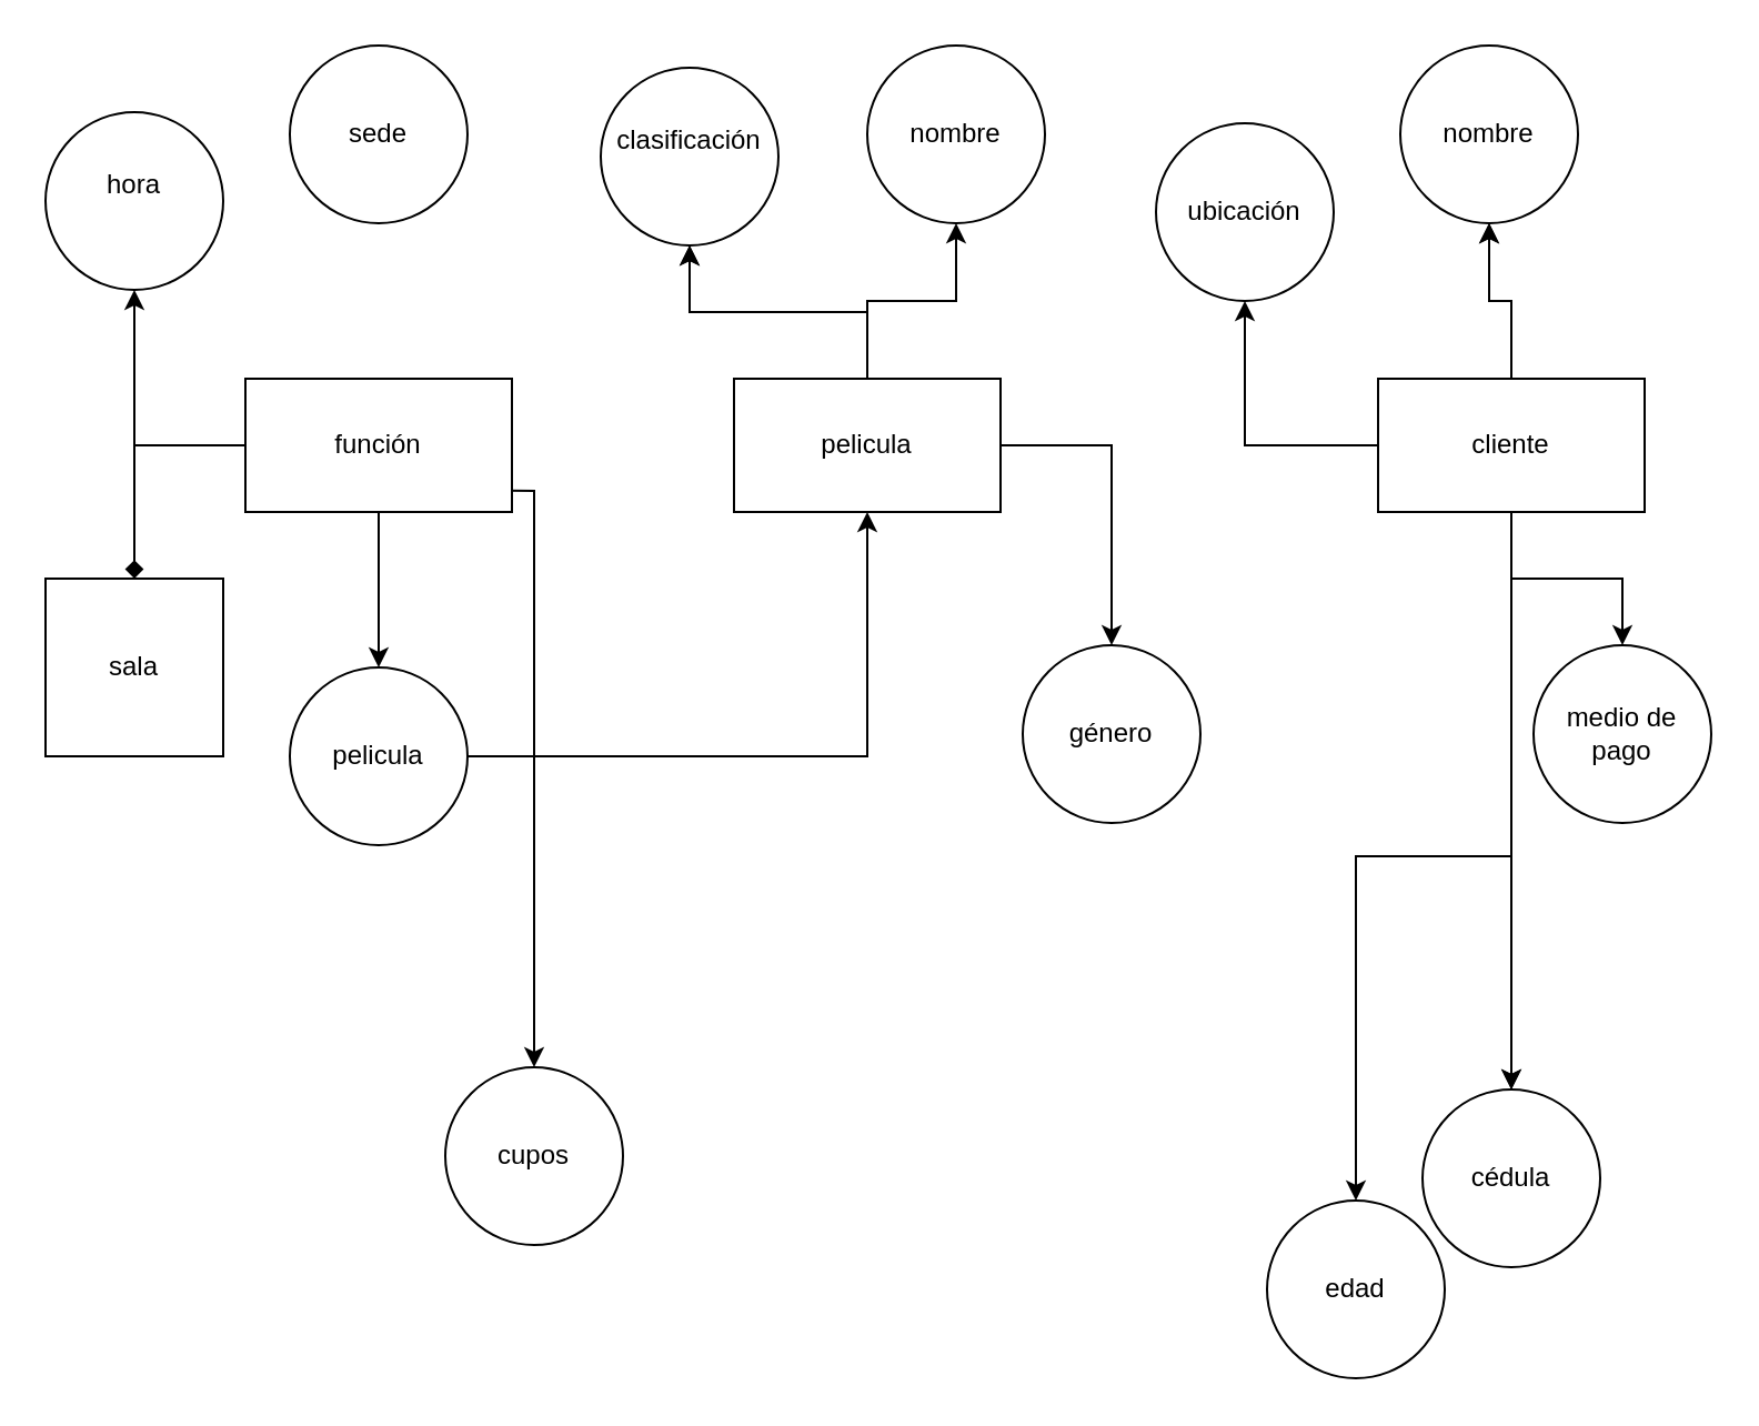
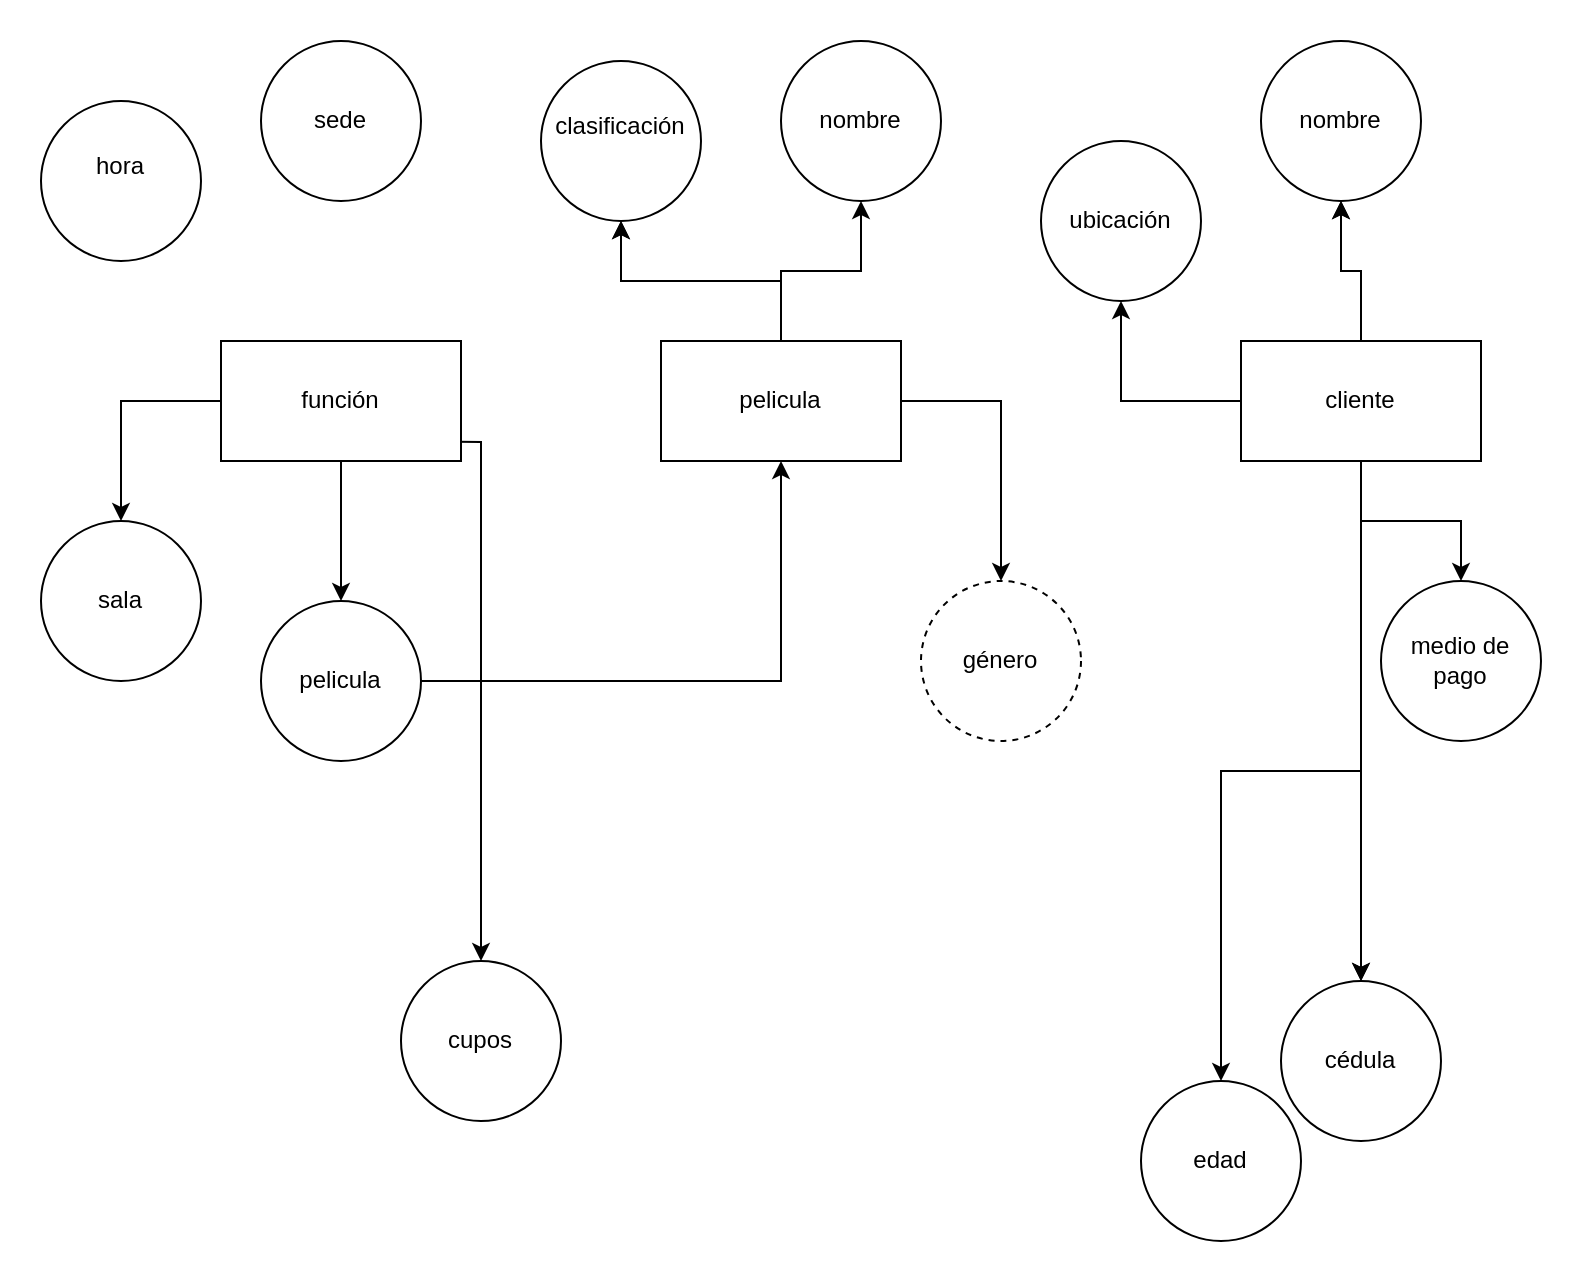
  <mxCell id="0" />
  <mxCell id="1" parent="0" />
  <mxCell id="2" value="" style="edgeStyle=orthogonalEdgeStyle;rounded=0;orthogonalLoop=1;jettySize=auto;html=1;" edge="1" parent="1" source="9" target="29"><mxGeometry relative="1" as="geometry" /></mxCell>
  <mxCell id="3" value="" style="edgeStyle=orthogonalEdgeStyle;rounded=0;orthogonalLoop=1;jettySize=auto;html=1;" edge="1" parent="1" source="9" target="30"><mxGeometry relative="1" as="geometry" /></mxCell>
  <mxCell id="4" value="" style="edgeStyle=orthogonalEdgeStyle;rounded=0;orthogonalLoop=1;jettySize=auto;html=1;" edge="1" parent="1" source="9" target="30"><mxGeometry relative="1" as="geometry" /></mxCell>
  <mxCell id="5" value="" style="edgeStyle=orthogonalEdgeStyle;rounded=0;orthogonalLoop=1;jettySize=auto;html=1;" edge="1" parent="1" source="9" target="31"><mxGeometry relative="1" as="geometry" /></mxCell>
  <mxCell id="6" value="" style="edgeStyle=orthogonalEdgeStyle;rounded=0;orthogonalLoop=1;jettySize=auto;html=1;" edge="1" parent="1" source="9" target="32"><mxGeometry relative="1" as="geometry" /></mxCell>
  <mxCell id="7" value="" style="edgeStyle=orthogonalEdgeStyle;rounded=0;orthogonalLoop=1;jettySize=auto;html=1;" edge="1" parent="1" source="9" target="29"><mxGeometry relative="1" as="geometry" /></mxCell>
  <mxCell id="8" value="" style="edgeStyle=orthogonalEdgeStyle;rounded=0;orthogonalLoop=1;jettySize=auto;html=1;" edge="1" parent="1" source="9" target="33"><mxGeometry relative="1" as="geometry" /></mxCell>
  <mxCell id="9" value="cliente" style="rounded=0;whiteSpace=wrap;html=1;" vertex="1" parent="1"><mxGeometry x="620" y="170" width="120" height="60" as="geometry" /></mxCell>
  <mxCell id="10" value="" style="edgeStyle=orthogonalEdgeStyle;rounded=0;orthogonalLoop=1;jettySize=auto;html=1;" edge="1" parent="1" source="14" target="25"><mxGeometry relative="1" as="geometry" /></mxCell>
  <mxCell id="11" value="" style="edgeStyle=orthogonalEdgeStyle;rounded=0;orthogonalLoop=1;jettySize=auto;html=1;" edge="1" parent="1" source="14" target="25"><mxGeometry relative="1" as="geometry" /></mxCell>
  <mxCell id="12" value="" style="edgeStyle=orthogonalEdgeStyle;rounded=0;orthogonalLoop=1;jettySize=auto;html=1;" edge="1" parent="1" source="14" target="26"><mxGeometry relative="1" as="geometry" /></mxCell>
  <mxCell id="13" value="" style="edgeStyle=orthogonalEdgeStyle;rounded=0;orthogonalLoop=1;jettySize=auto;html=1;" edge="1" parent="1" source="14" target="27"><mxGeometry relative="1" as="geometry" /></mxCell>
  <mxCell id="14" value="pelicula" style="rounded=0;whiteSpace=wrap;html=1;" vertex="1" parent="1"><mxGeometry x="330" y="170" width="120" height="60" as="geometry" /></mxCell>
- <mxCell id="15" value="" style="edgeStyle=orthogonalEdgeStyle;rounded=0;orthogonalLoop=1;jettySize=auto;html=1;endArrow=diamond;" edge="1" parent="1" source="19" target="20"><mxGeometry relative="1" as="geometry" /></mxCell>
- <mxCell id="16" value="" style="edgeStyle=orthogonalEdgeStyle;rounded=0;orthogonalLoop=1;jettySize=auto;html=1;" edge="1" parent="1" source="19" target="21"><mxGeometry relative="1" as="geometry" /></mxCell>
+ <mxCell id="15" value="" style="edgeStyle=orthogonalEdgeStyle;rounded=0;orthogonalLoop=1;jettySize=auto;html=1;" edge="1" parent="1" source="19" target="20"><mxGeometry relative="1" as="geometry" /></mxCell>
  <mxCell id="17" value="" style="edgeStyle=orthogonalEdgeStyle;rounded=0;orthogonalLoop=1;jettySize=auto;html=1;" edge="1" parent="1" source="19" target="24"><mxGeometry relative="1" as="geometry" /></mxCell>
  <mxCell id="18" value="" style="edgeStyle=orthogonalEdgeStyle;rounded=0;orthogonalLoop=1;jettySize=auto;html=1;" edge="1" parent="1" target="28"><mxGeometry relative="1" as="geometry"><mxPoint x="190" y="220" as="sourcePoint" /></mxGeometry></mxCell>
  <mxCell id="19" value="función" style="rounded=0;whiteSpace=wrap;html=1;" vertex="1" parent="1"><mxGeometry x="110" y="170" width="120" height="60" as="geometry" /></mxCell>
- <mxCell id="20" value="sala" style="whiteSpace=wrap;html=1;rounded=0;" vertex="1" parent="1"><mxGeometry x="20" y="260" width="80" height="80" as="geometry" /></mxCell>
+ <mxCell id="20" value="sala" style="ellipse;whiteSpace=wrap;html=1;rounded=0;" vertex="1" parent="1"><mxGeometry x="20" y="260" width="80" height="80" as="geometry" /></mxCell>
  <mxCell id="21" value="hora&lt;div&gt;&lt;br&gt;&lt;/div&gt;" style="ellipse;whiteSpace=wrap;html=1;rounded=0;" vertex="1" parent="1"><mxGeometry x="20" y="50" width="80" height="80" as="geometry" /></mxCell>
  <mxCell id="22" value="sede" style="ellipse;whiteSpace=wrap;html=1;rounded=0;" vertex="1" parent="1"><mxGeometry x="130" y="20" width="80" height="80" as="geometry" /></mxCell>
  <mxCell id="23" style="edgeStyle=orthogonalEdgeStyle;rounded=0;orthogonalLoop=1;jettySize=auto;html=1;entryX=0.5;entryY=1;entryDx=0;entryDy=0;" edge="1" parent="1" source="24" target="14"><mxGeometry relative="1" as="geometry" /></mxCell>
  <mxCell id="24" value="pelicula" style="ellipse;whiteSpace=wrap;html=1;rounded=0;" vertex="1" parent="1"><mxGeometry x="130" y="300" width="80" height="80" as="geometry" /></mxCell>
  <mxCell id="25" value="clasificación&lt;div&gt;&lt;br&gt;&lt;/div&gt;" style="ellipse;whiteSpace=wrap;html=1;rounded=0;" vertex="1" parent="1"><mxGeometry x="270" y="30" width="80" height="80" as="geometry" /></mxCell>
  <mxCell id="26" value="nombre" style="ellipse;whiteSpace=wrap;html=1;rounded=0;" vertex="1" parent="1"><mxGeometry x="390" y="20" width="80" height="80" as="geometry" /></mxCell>
- <mxCell id="27" value="género" style="ellipse;whiteSpace=wrap;html=1;rounded=0;" vertex="1" parent="1"><mxGeometry x="460" y="290" width="80" height="80" as="geometry" /></mxCell>
+ <mxCell id="27" value="género" style="ellipse;whiteSpace=wrap;html=1;rounded=0;dashed=1;" vertex="1" parent="1"><mxGeometry x="460" y="290" width="80" height="80" as="geometry" /></mxCell>
  <mxCell id="28" value="cupos" style="ellipse;whiteSpace=wrap;html=1;rounded=0;" vertex="1" parent="1"><mxGeometry x="200" y="480" width="80" height="80" as="geometry" /></mxCell>
  <mxCell id="29" value="nombre" style="ellipse;whiteSpace=wrap;html=1;rounded=0;" vertex="1" parent="1"><mxGeometry x="630" y="20" width="80" height="80" as="geometry" /></mxCell>
  <mxCell id="30" value="cédula" style="ellipse;whiteSpace=wrap;html=1;rounded=0;" vertex="1" parent="1"><mxGeometry x="640" y="490" width="80" height="80" as="geometry" /></mxCell>
  <mxCell id="31" value="edad" style="ellipse;whiteSpace=wrap;html=1;rounded=0;" vertex="1" parent="1"><mxGeometry x="570" y="540" width="80" height="80" as="geometry" /></mxCell>
  <mxCell id="32" value="medio de pago" style="ellipse;whiteSpace=wrap;html=1;rounded=0;" vertex="1" parent="1"><mxGeometry x="690" y="290" width="80" height="80" as="geometry" /></mxCell>
- <mxCell id="33" value="ubicación" style="ellipse;whiteSpace=wrap;html=1;rounded=0;" vertex="1" parent="1"><mxGeometry x="520" y="55" width="80" height="80" as="geometry" /></mxCell>
+ <mxCell id="33" value="ubicación" style="ellipse;whiteSpace=wrap;html=1;rounded=0;" vertex="1" parent="1"><mxGeometry x="520" y="70" width="80" height="80" as="geometry" /></mxCell>
